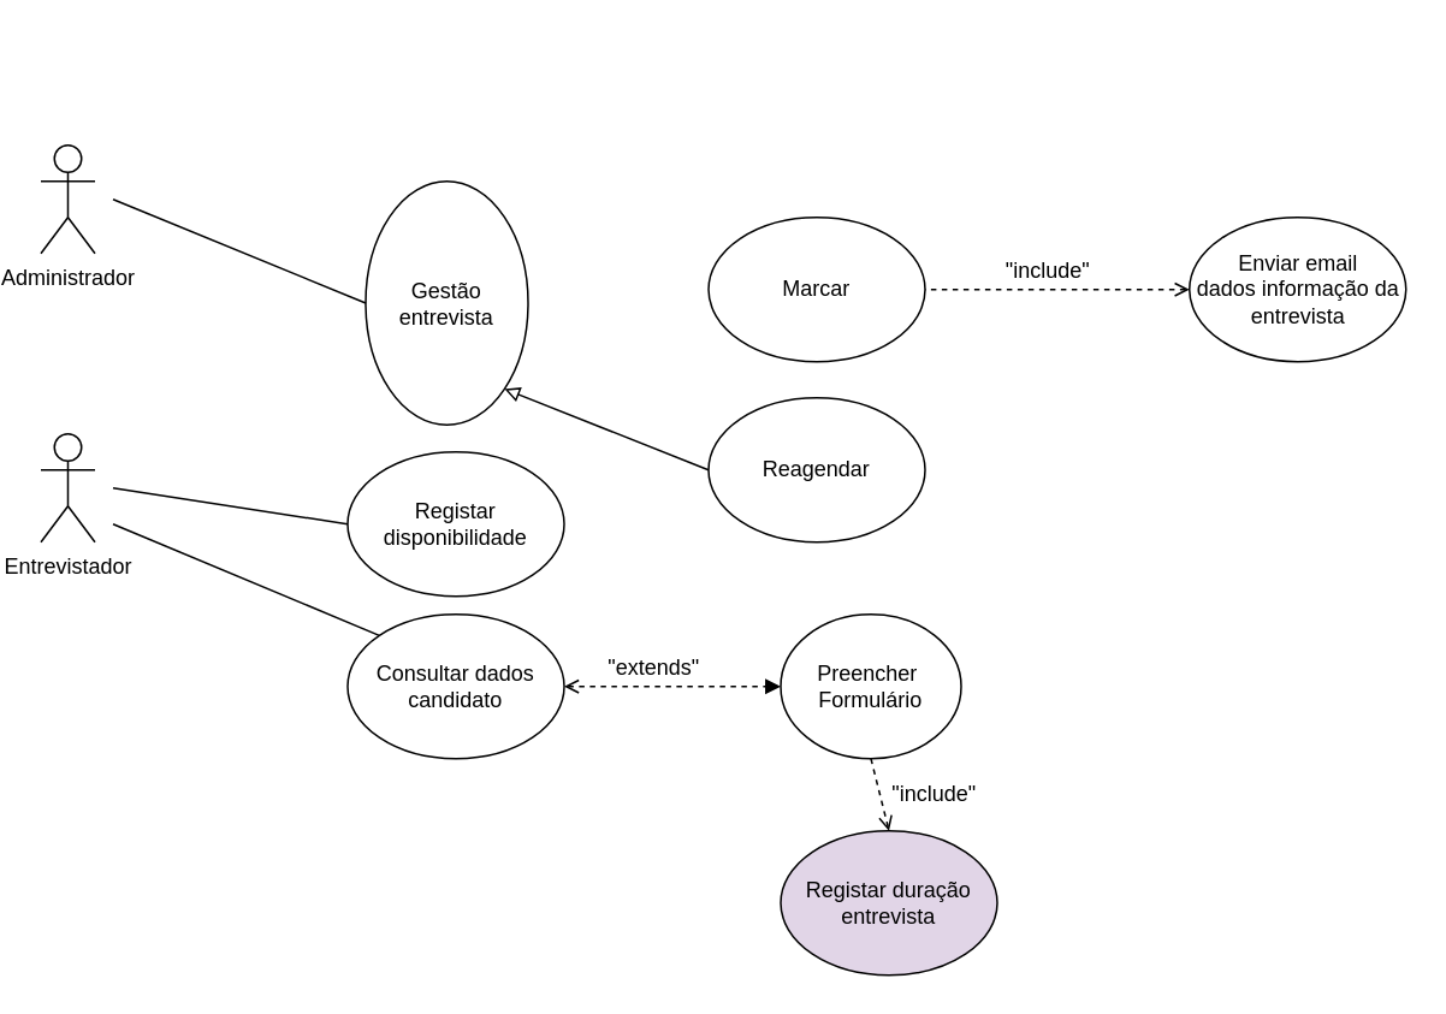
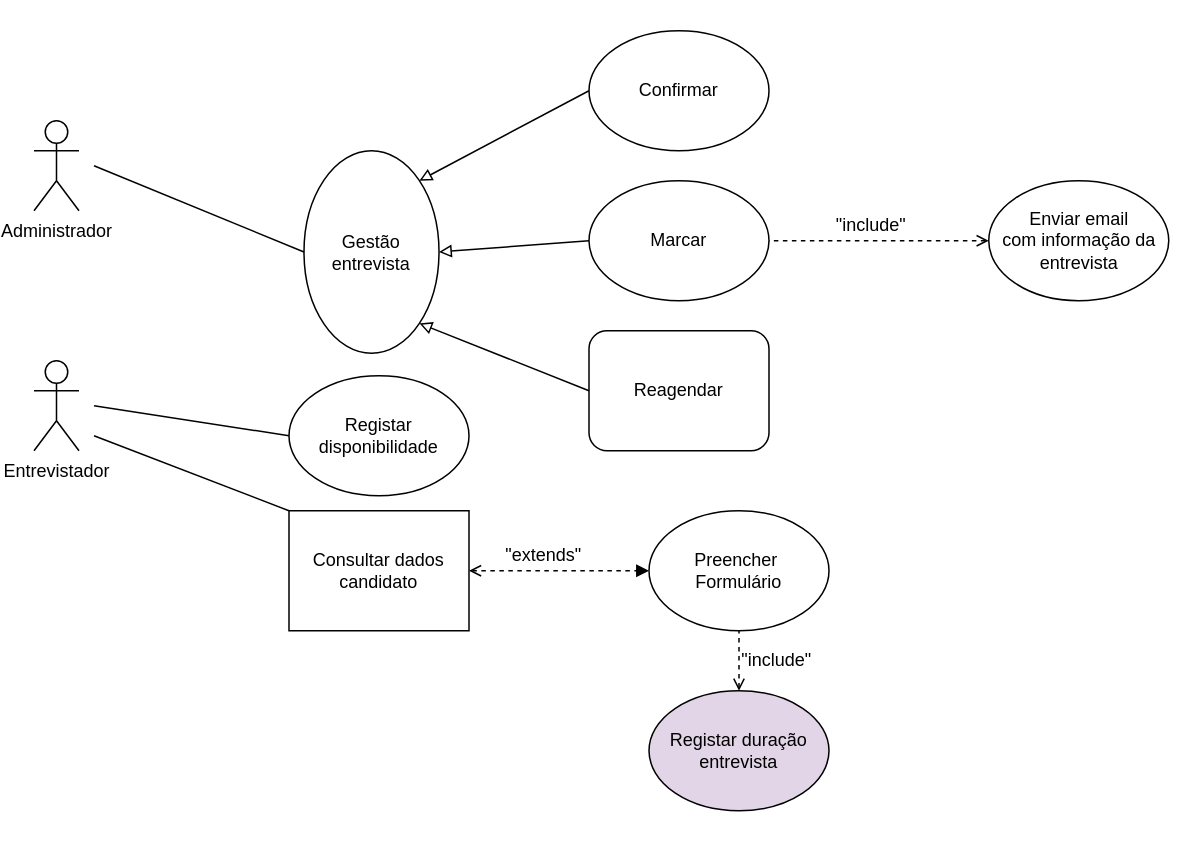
  <mxCell id="0" />
  <mxCell id="1" parent="0" />
  <mxCell id="2" value="Administrador" style="shape=umlActor;verticalLabelPosition=bottom;labelBackgroundColor=#ffffff;verticalAlign=top;html=1;outlineConnect=0;" vertex="1" parent="1"><mxGeometry x="20" y="80" width="30" height="60" as="geometry" /></mxCell>
  <mxCell id="3" value="Gestão entrevista" style="ellipse;whiteSpace=wrap;html=1;" vertex="1" parent="1"><mxGeometry x="200" y="100" width="90" height="135" as="geometry" /></mxCell>
  <mxCell id="4" value="" style="endArrow=none;html=1;entryX=0;entryY=0.5;entryDx=0;entryDy=0;" edge="1" parent="1" target="3"><mxGeometry width="50" height="50" relative="1" as="geometry"><mxPoint x="60" y="110" as="sourcePoint" /><mxPoint x="200" y="75" as="targetPoint" /></mxGeometry></mxCell>
  <mxCell id="5" value="Entrevistador" style="shape=umlActor;verticalLabelPosition=bottom;labelBackgroundColor=#ffffff;verticalAlign=top;html=1;outlineConnect=0;" vertex="1" parent="1"><mxGeometry x="20" y="240" width="30" height="60" as="geometry" /></mxCell>
  <mxCell id="6" value="Registar&lt;br&gt;disponibilidade" style="ellipse;whiteSpace=wrap;html=1;" vertex="1" parent="1"><mxGeometry x="190" y="250" width="120" height="80" as="geometry" /></mxCell>
  <mxCell id="7" value="" style="endArrow=none;html=1;entryX=0;entryY=0.5;entryDx=0;entryDy=0;" edge="1" parent="1" target="6"><mxGeometry width="50" height="50" relative="1" as="geometry"><mxPoint x="60" y="270" as="sourcePoint" /><mxPoint x="160" y="250" as="targetPoint" /></mxGeometry></mxCell>
- <mxCell id="8" value="Consultar dados&lt;br&gt;candidato" style="ellipse;whiteSpace=wrap;html=1;" vertex="1" parent="1"><mxGeometry x="190" y="340" width="120" height="80" as="geometry" /></mxCell>
+ <mxCell id="8" value="Consultar dados&lt;br&gt;candidato" style="whiteSpace=wrap;html=1;rounded=0;" vertex="1" parent="1"><mxGeometry x="190" y="340" width="120" height="80" as="geometry" /></mxCell>
  <mxCell id="9" value="" style="endArrow=none;html=1;entryX=0;entryY=0;entryDx=0;entryDy=0;" edge="1" parent="1" target="8"><mxGeometry width="50" height="50" relative="1" as="geometry"><mxPoint x="60" y="290" as="sourcePoint" /><mxPoint x="150" y="330" as="targetPoint" /></mxGeometry></mxCell>
  <mxCell id="10" value="" style="endArrow=block;dashed=1;html=1;startArrow=open;startFill=0;entryX=0;entryY=0.5;entryDx=0;entryDy=0;exitX=1;exitY=0.5;exitDx=0;exitDy=0;" edge="1" parent="1" source="8" target="11"><mxGeometry width="50" height="50" relative="1" as="geometry"><mxPoint x="280" y="510" as="sourcePoint" /><mxPoint x="430" y="380" as="targetPoint" /></mxGeometry></mxCell>
- <mxCell id="11" value="Preencher&amp;nbsp;&lt;br&gt;Formulário" style="ellipse;whiteSpace=wrap;html=1;" vertex="1" parent="1"><mxGeometry x="430" y="340" width="100" height="80" as="geometry" /></mxCell>
+ <mxCell id="11" value="Preencher&amp;nbsp;&lt;br&gt;Formulário" style="ellipse;whiteSpace=wrap;html=1;" vertex="1" parent="1"><mxGeometry x="430" y="340" width="120" height="80" as="geometry" /></mxCell>
  <mxCell id="12" value="&quot;extends&quot;" style="text;html=1;strokeColor=none;fillColor=none;align=center;verticalAlign=middle;whiteSpace=wrap;rounded=0;" vertex="1" parent="1"><mxGeometry x="340" y="360" width="40" height="20" as="geometry" /></mxCell>
  <mxCell id="13" value="Registar duração&lt;br&gt;entrevista" style="ellipse;whiteSpace=wrap;html=1;fillColor=#e1d5e7;" vertex="1" parent="1"><mxGeometry x="430" y="460" width="120" height="80" as="geometry" /></mxCell>
  <mxCell id="14" value="" style="endArrow=none;html=1;entryX=0.5;entryY=1;entryDx=0;entryDy=0;dashed=1;startArrow=open;startFill=0;exitX=0.5;exitY=0;exitDx=0;exitDy=0;" edge="1" parent="1" source="13" target="11"><mxGeometry width="50" height="50" relative="1" as="geometry"><mxPoint x="520" y="440" as="sourcePoint" /><mxPoint x="90" y="350" as="targetPoint" /></mxGeometry></mxCell>
  <mxCell id="15" value="&quot;include&quot;" style="text;html=1;resizable=0;points=[];autosize=1;align=left;verticalAlign=top;spacingTop=-4;" vertex="1" parent="1"><mxGeometry x="490" y="430" width="60" height="20" as="geometry" /></mxCell>
- <mxCell id="16" value="Enviar email &lt;br&gt;dados&amp;nbsp;informação da&lt;br&gt;entrevista" style="ellipse;whiteSpace=wrap;html=1;" vertex="1" parent="1"><mxGeometry x="656.5" y="120" width="120" height="80" as="geometry" /></mxCell>
+ <mxCell id="16" value="Enviar email &lt;br&gt;com&amp;nbsp;informação da&lt;br&gt;entrevista" style="ellipse;whiteSpace=wrap;html=1;" vertex="1" parent="1"><mxGeometry x="656.5" y="120" width="120" height="80" as="geometry" /></mxCell>
  <mxCell id="17" value="" style="endArrow=none;dashed=1;html=1;entryX=1;entryY=0.5;entryDx=0;entryDy=0;startArrow=open;startFill=0;exitX=0;exitY=0.5;exitDx=0;exitDy=0;" edge="1" parent="1" source="16" target="19"><mxGeometry width="50" height="50" relative="1" as="geometry"><mxPoint x="390" y="200" as="sourcePoint" /><mxPoint x="420" y="180" as="targetPoint" /></mxGeometry></mxCell>
  <mxCell id="18" value="&quot;include&quot;" style="text;html=1;resizable=0;points=[];autosize=1;align=left;verticalAlign=top;spacingTop=-4;" vertex="1" parent="1"><mxGeometry x="553.19" y="140" width="60" height="20" as="geometry" /></mxCell>
  <mxCell id="19" value="Marcar" style="ellipse;whiteSpace=wrap;html=1;" vertex="1" parent="1"><mxGeometry x="390" y="120" width="120" height="80" as="geometry" /></mxCell>
- <mxCell id="20" value="Reagendar" style="ellipse;whiteSpace=wrap;html=1;" vertex="1" parent="1"><mxGeometry x="390" y="220" width="120" height="80" as="geometry" /></mxCell>
+ <mxCell id="20" value="Reagendar" style="whiteSpace=wrap;html=1;rounded=1;" vertex="1" parent="1"><mxGeometry x="390" y="220" width="120" height="80" as="geometry" /></mxCell>
+ <mxCell id="21" value="" style="endArrow=none;html=1;exitX=1;exitY=0.5;exitDx=0;exitDy=0;entryX=0;entryY=0.5;entryDx=0;entryDy=0;startArrow=block;startFill=0;" edge="1" parent="1" source="3" target="19"><mxGeometry width="50" height="50" relative="1" as="geometry"><mxPoint x="350" y="160" as="sourcePoint" /><mxPoint x="400" y="110" as="targetPoint" /></mxGeometry></mxCell>
  <mxCell id="22" value="" style="endArrow=none;html=1;exitX=1;exitY=1;exitDx=0;exitDy=0;entryX=0;entryY=0.5;entryDx=0;entryDy=0;startArrow=block;startFill=0;" edge="1" parent="1" source="3" target="20"><mxGeometry width="50" height="50" relative="1" as="geometry"><mxPoint x="310" y="200" as="sourcePoint" /><mxPoint x="360" y="150" as="targetPoint" /></mxGeometry></mxCell>
+ <mxCell id="23" value="Confirmar" style="ellipse;whiteSpace=wrap;html=1;" vertex="1" parent="1"><mxGeometry x="390" y="20" width="120" height="80" as="geometry" /></mxCell>
+ <mxCell id="24" value="" style="endArrow=none;html=1;exitX=1;exitY=0;exitDx=0;exitDy=0;entryX=0;entryY=0.5;entryDx=0;entryDy=0;startArrow=block;startFill=0;" edge="1" parent="1" source="3" target="23"><mxGeometry width="50" height="50" relative="1" as="geometry"><mxPoint x="320" y="110" as="sourcePoint" /><mxPoint x="370" y="60" as="targetPoint" /></mxGeometry></mxCell>
